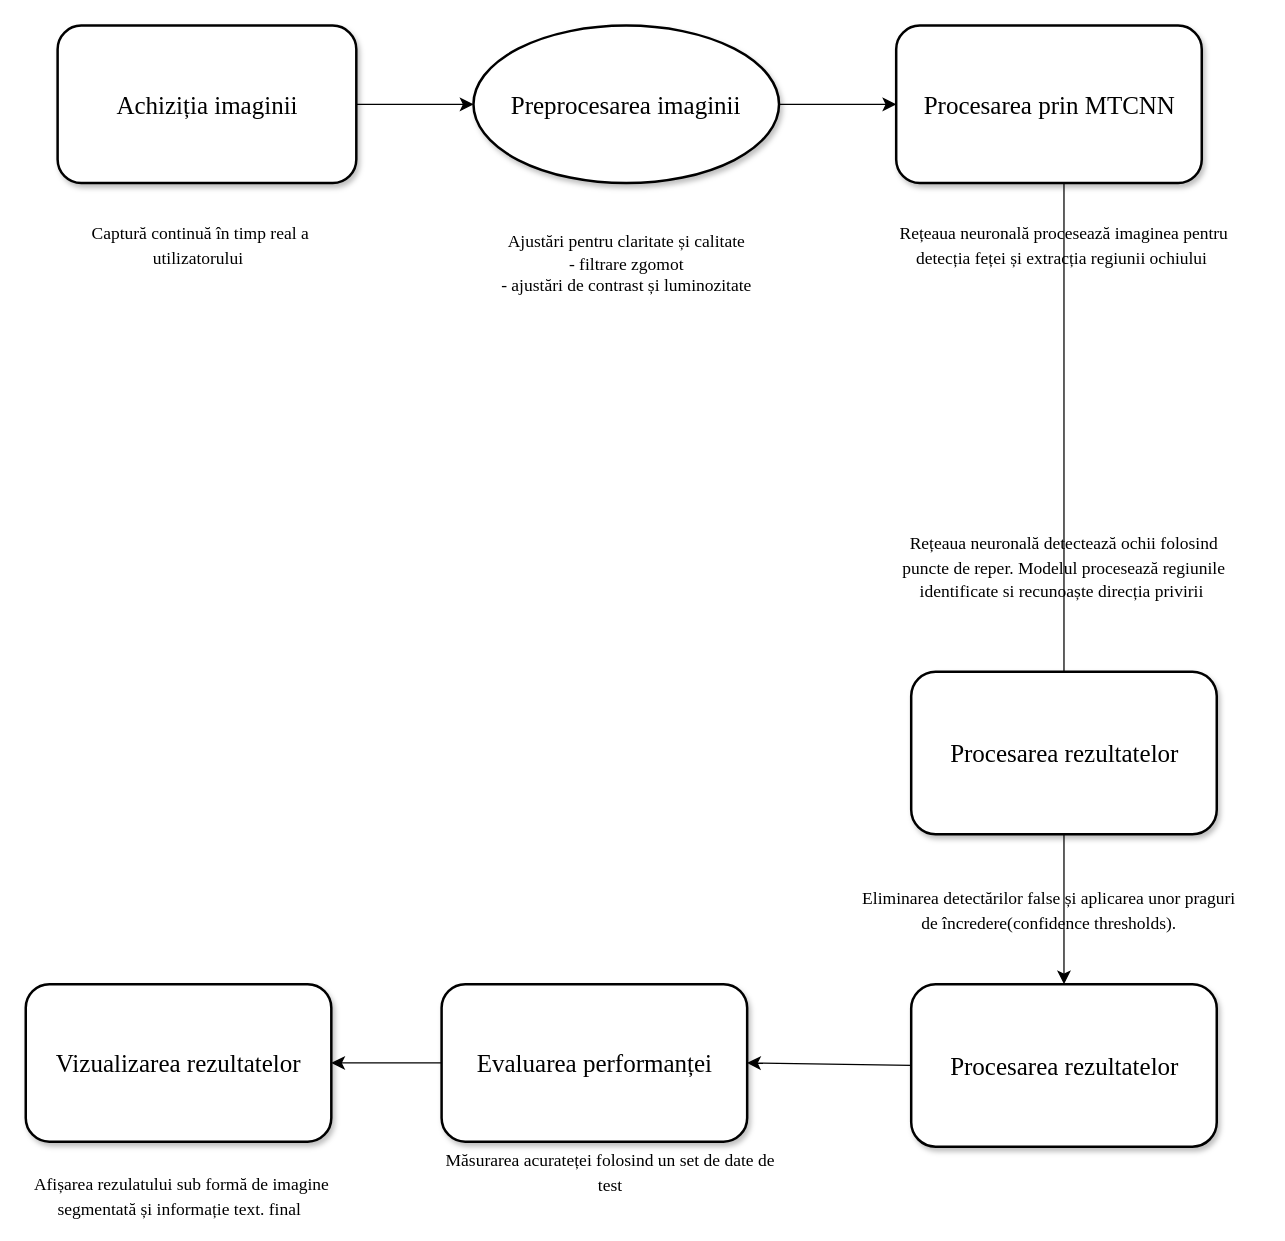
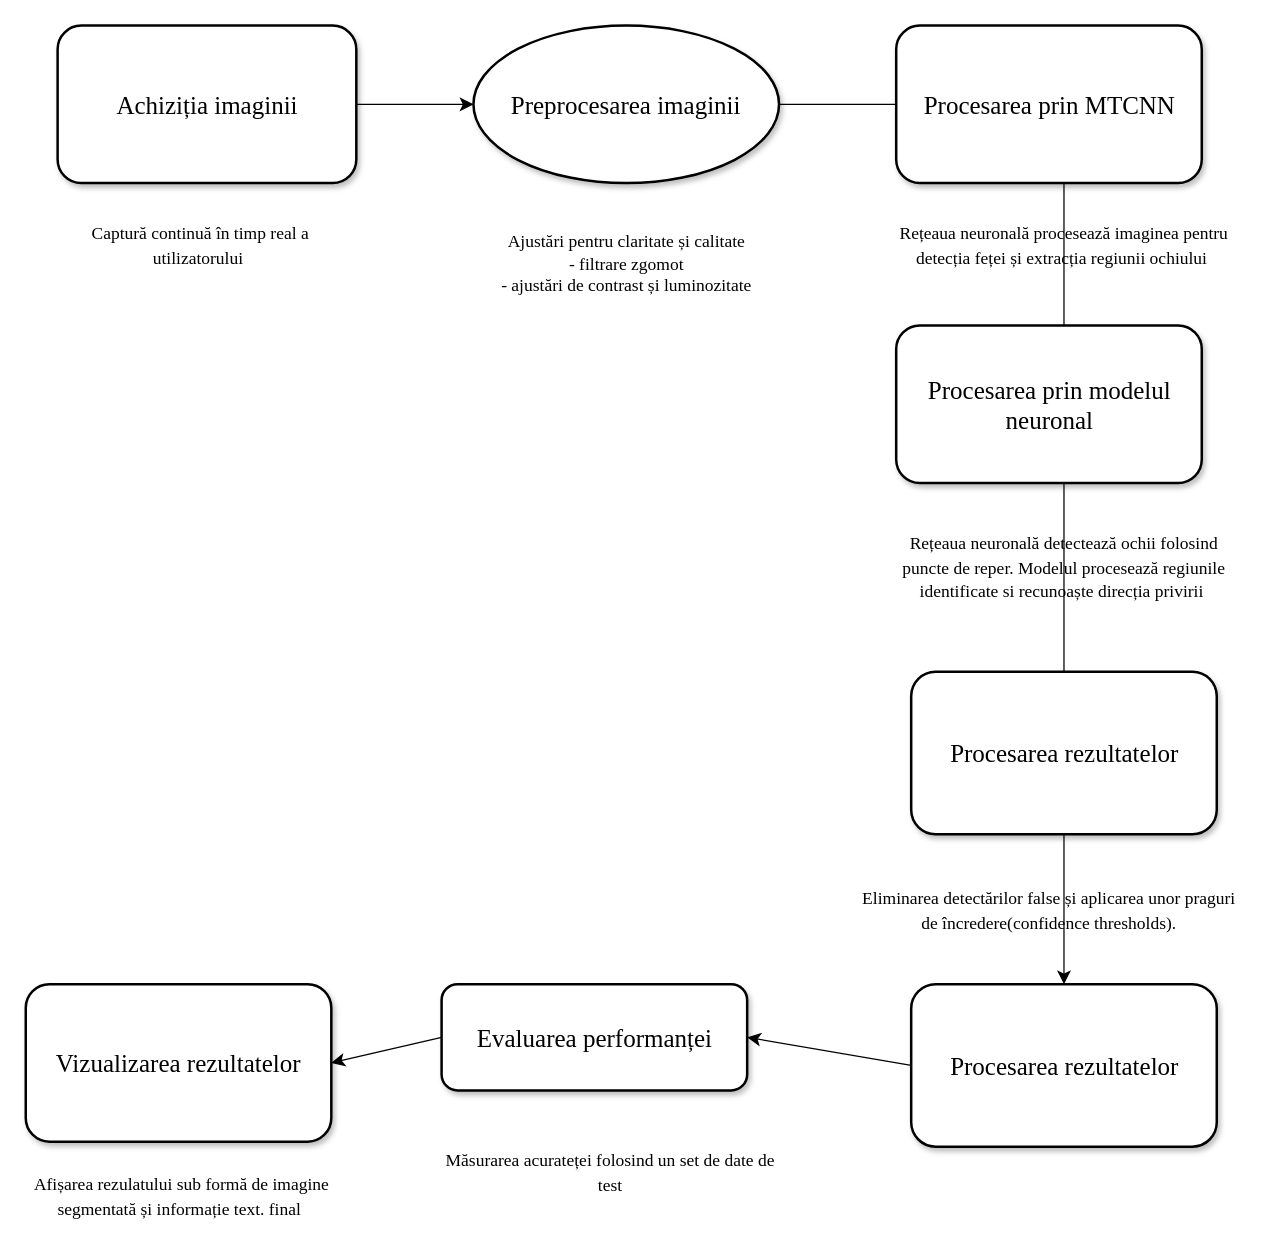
  <mxCell id="0" style=";html=1;" />
  <mxCell id="1" style=";html=1;" parent="0" />
  <mxCell id="2" style="edgeStyle=none;curved=1;rounded=0;orthogonalLoop=1;jettySize=auto;html=1;exitX=1;exitY=0.5;exitDx=0;exitDy=0;entryX=0;entryY=0.5;entryDx=0;entryDy=0;fontSize=12;startSize=8;endSize=8;" edge="1" parent="1" source="3" target="5"><mxGeometry relative="1" as="geometry" /></mxCell>
  <mxCell id="3" value="&lt;font face=&quot;Lucida Console&quot;&gt;Achiziția imaginii&lt;/font&gt;" style="rounded=1;whiteSpace=wrap;html=1;shadow=1;strokeWidth=2;fontSize=20;" parent="1" vertex="1"><mxGeometry x="45.5" y="20" width="239" height="126" as="geometry" /></mxCell>
- <mxCell id="4" style="edgeStyle=none;curved=1;rounded=0;orthogonalLoop=1;jettySize=auto;html=1;exitX=1;exitY=0.5;exitDx=0;exitDy=0;entryX=0;entryY=0.5;entryDx=0;entryDy=0;fontSize=12;startSize=8;endSize=8;" edge="1" parent="1" source="5" target="7"><mxGeometry relative="1" as="geometry" /></mxCell>
+ <mxCell id="4" style="edgeStyle=none;curved=1;rounded=0;orthogonalLoop=1;jettySize=auto;html=1;exitX=1;exitY=0.5;exitDx=0;exitDy=0;entryX=0;entryY=0.5;entryDx=0;entryDy=0;fontSize=12;startSize=8;endSize=8;endArrow=none;" edge="1" parent="1" source="5" target="7"><mxGeometry relative="1" as="geometry" /></mxCell>
  <mxCell id="5" value="&lt;font face=&quot;Lucida Console&quot;&gt;Preprocesarea imaginii&lt;/font&gt;" style="ellipse;whiteSpace=wrap;html=1;shadow=1;strokeWidth=2;fontSize=20;" parent="1" vertex="1"><mxGeometry x="378.25" y="20" width="244.5" height="126" as="geometry" /></mxCell>
  <mxCell id="6" style="edgeStyle=none;curved=1;rounded=0;orthogonalLoop=1;jettySize=auto;html=1;exitX=0.5;exitY=0;exitDx=0;exitDy=0;entryX=0.5;entryY=0;entryDx=0;entryDy=0;fontSize=12;startSize=8;endSize=8;" edge="1" parent="1" source="13" target="9"><mxGeometry relative="1" as="geometry" /></mxCell>
  <mxCell id="7" value="&lt;font face=&quot;Lucida Console&quot;&gt;Procesarea prin MTCNN&lt;/font&gt;" style="rounded=1;whiteSpace=wrap;html=1;shadow=1;strokeWidth=2;fontSize=20;" vertex="1" parent="1"><mxGeometry x="716.5" y="20" width="244.5" height="126" as="geometry" /></mxCell>
  <mxCell id="8" style="edgeStyle=none;curved=1;rounded=0;orthogonalLoop=1;jettySize=auto;html=1;exitX=0;exitY=0.5;exitDx=0;exitDy=0;entryX=1;entryY=0.5;entryDx=0;entryDy=0;fontSize=12;startSize=8;endSize=8;" edge="1" parent="1" source="9" target="16"><mxGeometry relative="1" as="geometry" /></mxCell>
  <mxCell id="9" value="&lt;font face=&quot;Lucida Console&quot;&gt;Procesarea rezultatelor&lt;/font&gt;" style="rounded=1;whiteSpace=wrap;html=1;shadow=1;strokeWidth=2;fontSize=20;" vertex="1" parent="1"><mxGeometry x="728.5" y="787" width="244.5" height="130" as="geometry" /></mxCell>
  <mxCell id="10" value="&lt;font face=&quot;Lucida Console&quot; style=&quot;font-size: 14px;&quot;&gt;Captură continuă în timp real a utilizatorului&amp;nbsp;&lt;/font&gt;" style="text;strokeColor=none;fillColor=none;html=1;align=center;verticalAlign=middle;whiteSpace=wrap;rounded=0;fontSize=16;" vertex="1" parent="1"><mxGeometry x="34.5" y="130" width="250" height="130" as="geometry" /></mxCell>
  <mxCell id="11" style="edgeStyle=none;curved=1;rounded=0;orthogonalLoop=1;jettySize=auto;html=1;exitX=0.5;exitY=0;exitDx=0;exitDy=0;fontSize=12;startSize=8;endSize=8;" edge="1" parent="1" source="10" target="10"><mxGeometry relative="1" as="geometry" /></mxCell>
  <mxCell id="12" value="&lt;font face=&quot;Lucida Console&quot; style=&quot;font-size: 14px;&quot;&gt;Ajustări pentru claritate și calitate&lt;/font&gt;&lt;div style=&quot;font-size: 14px;&quot;&gt;&lt;font face=&quot;Lucida Console&quot; style=&quot;font-size: 14px;&quot;&gt;- filtrare zgomot&lt;/font&gt;&lt;/div&gt;&lt;div style=&quot;font-size: 14px;&quot;&gt;&lt;font face=&quot;Lucida Console&quot; style=&quot;font-size: 14px;&quot;&gt;- ajustări de contrast și luminozitate&lt;/font&gt;&lt;/div&gt;" style="text;strokeColor=none;fillColor=none;html=1;align=center;verticalAlign=middle;whiteSpace=wrap;rounded=0;fontSize=16;" vertex="1" parent="1"><mxGeometry x="377.75" y="160" width="245.5" height="100" as="geometry" /></mxCell>
  <mxCell id="13" value="&lt;font face=&quot;Lucida Console&quot; style=&quot;font-size: 14px;&quot;&gt;Rețeaua neuronală procesează imaginea pentru detecția feței și extracția regiunii ochiului&amp;nbsp;&lt;/font&gt;" style="text;strokeColor=none;fillColor=none;html=1;align=center;verticalAlign=middle;whiteSpace=wrap;rounded=0;fontSize=16;" vertex="1" parent="1"><mxGeometry x="695.75" y="140" width="310" height="110" as="geometry" /></mxCell>
  <mxCell id="14" value="&lt;font face=&quot;Lucida Console&quot; style=&quot;font-size: 14px;&quot;&gt;Eliminarea detectărilor false și aplicarea unor praguri de încredere(confidence thresholds).&lt;/font&gt;" style="text;strokeColor=none;fillColor=none;html=1;align=center;verticalAlign=middle;whiteSpace=wrap;rounded=0;fontSize=16;" vertex="1" parent="1"><mxGeometry x="683.75" y="667" width="310" height="120" as="geometry" /></mxCell>
  <mxCell id="15" style="edgeStyle=none;curved=1;rounded=0;orthogonalLoop=1;jettySize=auto;html=1;exitX=0;exitY=0.5;exitDx=0;exitDy=0;entryX=1;entryY=0.5;entryDx=0;entryDy=0;fontSize=12;startSize=8;endSize=8;" edge="1" parent="1" source="16" target="18"><mxGeometry relative="1" as="geometry" /></mxCell>
- <mxCell id="16" value="&lt;font face=&quot;Lucida Console&quot;&gt;Evaluarea performanței&lt;/font&gt;" style="rounded=1;whiteSpace=wrap;html=1;shadow=1;strokeWidth=2;fontSize=20;" vertex="1" parent="1"><mxGeometry x="352.75" y="787" width="244.5" height="126" as="geometry" /></mxCell>
+ <mxCell id="16" value="&lt;font face=&quot;Lucida Console&quot;&gt;Evaluarea performanței&lt;/font&gt;" style="rounded=1;whiteSpace=wrap;html=1;shadow=1;strokeWidth=2;fontSize=20;" vertex="1" parent="1"><mxGeometry x="352.75" y="787" width="244.5" height="85" as="geometry" /></mxCell>
  <mxCell id="17" value="&lt;font style=&quot;font-size: 14px;&quot; face=&quot;Lucida Console&quot;&gt;Măsurarea acurateței folosind un set de date de test&lt;/font&gt;" style="text;strokeColor=none;fillColor=none;html=1;align=center;verticalAlign=middle;whiteSpace=wrap;rounded=0;fontSize=16;" vertex="1" parent="1"><mxGeometry x="352.75" y="922" width="270" height="30" as="geometry" /></mxCell>
  <mxCell id="18" value="&lt;font face=&quot;Lucida Console&quot;&gt;Vizualizarea rezultatelor&lt;/font&gt;" style="rounded=1;whiteSpace=wrap;html=1;shadow=1;strokeWidth=2;fontSize=20;" vertex="1" parent="1"><mxGeometry x="20" y="787" width="244.5" height="126" as="geometry" /></mxCell>
  <mxCell id="19" value="&lt;font style=&quot;font-size: 14px;&quot; face=&quot;Lucida Console&quot;&gt;Afișarea rezulatului sub formă de imagine segmentată și informație text. final&amp;nbsp;&lt;/font&gt;" style="text;strokeColor=none;fillColor=none;html=1;align=center;verticalAlign=middle;whiteSpace=wrap;rounded=0;fontSize=16;" vertex="1" parent="1"><mxGeometry x="20" y="941" width="250" height="30" as="geometry" /></mxCell>
+ <mxCell id="20" value="&lt;font face=&quot;Lucida Console&quot;&gt;Procesarea prin modelul neuronal&lt;/font&gt;" style="rounded=1;whiteSpace=wrap;html=1;shadow=1;strokeWidth=2;fontSize=20;" vertex="1" parent="1"><mxGeometry x="716.5" y="260" width="244.5" height="126" as="geometry" /></mxCell>
  <mxCell id="21" value="&lt;font style=&quot;font-size: 14px;&quot; face=&quot;Lucida Console&quot;&gt;Rețeaua neuronală detectează ochii folosind puncte de reper. Modelul procesează regiunile identificate si recunoaște direcția privirii&amp;nbsp;&lt;/font&gt;" style="text;strokeColor=none;fillColor=none;html=1;align=center;verticalAlign=middle;whiteSpace=wrap;rounded=0;fontSize=16;" vertex="1" parent="1"><mxGeometry x="707.75" y="438" width="286" height="30" as="geometry" /></mxCell>
  <mxCell id="22" value="&lt;font face=&quot;Lucida Console&quot;&gt;Procesarea rezultatelor&lt;/font&gt;" style="rounded=1;whiteSpace=wrap;html=1;shadow=1;strokeWidth=2;fontSize=20;" vertex="1" parent="1"><mxGeometry x="728.5" y="537" width="244.5" height="130" as="geometry" /></mxCell>
